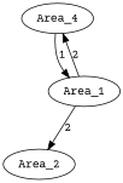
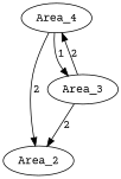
  digraph {
    fontname="Courier Prime"
    node [fontname="Courier Prime"]
    edge [fontname="Courier Prime"]
    n1 [label=Area_4]
    Area_2
-   Area_3 [label=Area_1]
+   Area_3
+   n1 -> Area_2 [label=2]
    n1 -> Area_3 [label=1]
    Area_3 -> n1 [label=2]
    Area_3 -> Area_2 [label=2]
  }
